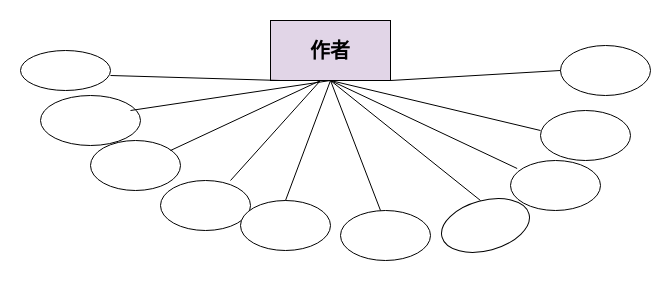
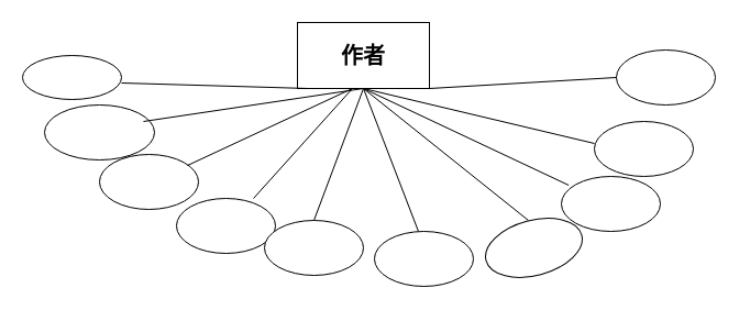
  <mxCell id="0" />
  <mxCell id="1" parent="0" />
- <mxCell id="2" value="&lt;b&gt;&lt;font style=&quot;font-size: 20px&quot;&gt;作者&lt;/font&gt;&lt;/b&gt;" style="rounded=0;whiteSpace=wrap;html=1;fillColor=#e1d5e7;" vertex="1" parent="1"><mxGeometry x="270" y="20" width="120" height="60" as="geometry" /></mxCell>
+ <mxCell id="2" value="&lt;b&gt;&lt;font style=&quot;font-size: 20px&quot;&gt;作者&lt;/font&gt;&lt;/b&gt;" style="rounded=0;whiteSpace=wrap;html=1;" vertex="1" parent="1"><mxGeometry x="270" y="20" width="120" height="60" as="geometry" /></mxCell>
  <mxCell id="3" value="" style="ellipse;whiteSpace=wrap;html=1;" vertex="1" parent="1"><mxGeometry x="20" y="50" width="90" height="40" as="geometry" /></mxCell>
  <mxCell id="4" value="" style="ellipse;whiteSpace=wrap;html=1;" vertex="1" parent="1"><mxGeometry x="40" y="95" width="100" height="50" as="geometry" /></mxCell>
  <mxCell id="5" value="" style="ellipse;whiteSpace=wrap;html=1;" vertex="1" parent="1"><mxGeometry x="160" y="180" width="90" height="50" as="geometry" /></mxCell>
  <mxCell id="6" value="" style="ellipse;whiteSpace=wrap;html=1;" vertex="1" parent="1"><mxGeometry x="240" y="200" width="90" height="50" as="geometry" /></mxCell>
  <mxCell id="7" value="" style="ellipse;whiteSpace=wrap;html=1;" vertex="1" parent="1"><mxGeometry x="340" y="210" width="90" height="50" as="geometry" /></mxCell>
  <mxCell id="8" value="" style="ellipse;whiteSpace=wrap;html=1;rotation=-15;" vertex="1" parent="1"><mxGeometry x="440" y="200" width="90" height="50" as="geometry" /></mxCell>
  <mxCell id="9" value="" style="ellipse;whiteSpace=wrap;html=1;" vertex="1" parent="1"><mxGeometry x="540" y="110" width="90" height="50" as="geometry" /></mxCell>
  <mxCell id="10" value="" style="ellipse;whiteSpace=wrap;html=1;" vertex="1" parent="1"><mxGeometry x="560" y="45" width="90" height="50" as="geometry" /></mxCell>
  <mxCell id="11" value="" style="ellipse;whiteSpace=wrap;html=1;" vertex="1" parent="1"><mxGeometry x="90" y="140" width="90" height="50" as="geometry" /></mxCell>
  <mxCell id="12" value="" style="ellipse;whiteSpace=wrap;html=1;" vertex="1" parent="1"><mxGeometry x="510" y="160" width="90" height="50" as="geometry" /></mxCell>
  <mxCell id="13" value="" style="endArrow=none;html=1;entryX=0.5;entryY=1;entryDx=0;entryDy=0;exitX=0.5;exitY=0;exitDx=0;exitDy=0;" edge="1" parent="1" source="6" target="2"><mxGeometry width="50" height="50" relative="1" as="geometry"><mxPoint x="330" y="210" as="sourcePoint" /><mxPoint x="350" y="90" as="targetPoint" /><Array as="points" /></mxGeometry></mxCell>
  <mxCell id="14" value="" style="endArrow=none;html=1;entryX=0.083;entryY=1;entryDx=0;entryDy=0;entryPerimeter=0;" edge="1" parent="1" target="2"><mxGeometry width="50" height="50" relative="1" as="geometry"><mxPoint x="110" y="75" as="sourcePoint" /><mxPoint x="280" y="75" as="targetPoint" /></mxGeometry></mxCell>
  <mxCell id="15" value="" style="endArrow=none;html=1;" edge="1" parent="1"><mxGeometry width="50" height="50" relative="1" as="geometry"><mxPoint x="130" y="110" as="sourcePoint" /><mxPoint x="330" y="80" as="targetPoint" /></mxGeometry></mxCell>
  <mxCell id="16" value="" style="endArrow=none;html=1;" edge="1" parent="1"><mxGeometry width="50" height="50" relative="1" as="geometry"><mxPoint x="170" y="150" as="sourcePoint" /><mxPoint x="320" y="80" as="targetPoint" /></mxGeometry></mxCell>
  <mxCell id="17" value="" style="endArrow=none;html=1;" edge="1" parent="1"><mxGeometry width="50" height="50" relative="1" as="geometry"><mxPoint x="230" y="180" as="sourcePoint" /><mxPoint x="320" y="80" as="targetPoint" /></mxGeometry></mxCell>
  <mxCell id="18" value="" style="endArrow=none;html=1;" edge="1" parent="1"><mxGeometry width="50" height="50" relative="1" as="geometry"><mxPoint x="380" y="210" as="sourcePoint" /><mxPoint x="330" y="80" as="targetPoint" /><Array as="points"><mxPoint x="330" y="80" /></Array></mxGeometry></mxCell>
  <mxCell id="19" value="" style="endArrow=none;html=1;" edge="1" parent="1"><mxGeometry width="50" height="50" relative="1" as="geometry"><mxPoint x="480" y="200" as="sourcePoint" /><mxPoint x="330" y="80" as="targetPoint" /></mxGeometry></mxCell>
  <mxCell id="20" value="" style="endArrow=none;html=1;exitX=1;exitY=1;exitDx=0;exitDy=0;entryX=0;entryY=0.5;entryDx=0;entryDy=0;" edge="1" parent="1" source="2" target="10"><mxGeometry width="50" height="50" relative="1" as="geometry"><mxPoint x="500" y="120" as="sourcePoint" /><mxPoint x="560" y="80" as="targetPoint" /></mxGeometry></mxCell>
  <mxCell id="21" value="" style="endArrow=none;html=1;" edge="1" parent="1"><mxGeometry width="50" height="50" relative="1" as="geometry"><mxPoint x="330" y="80" as="sourcePoint" /><mxPoint x="540" y="130" as="targetPoint" /></mxGeometry></mxCell>
  <mxCell id="22" value="" style="endArrow=none;html=1;exitX=0.074;exitY=0.16;exitDx=0;exitDy=0;exitPerimeter=0;" edge="1" parent="1" source="12"><mxGeometry width="50" height="50" relative="1" as="geometry"><mxPoint x="510" y="170" as="sourcePoint" /><mxPoint x="330" y="80" as="targetPoint" /></mxGeometry></mxCell>
